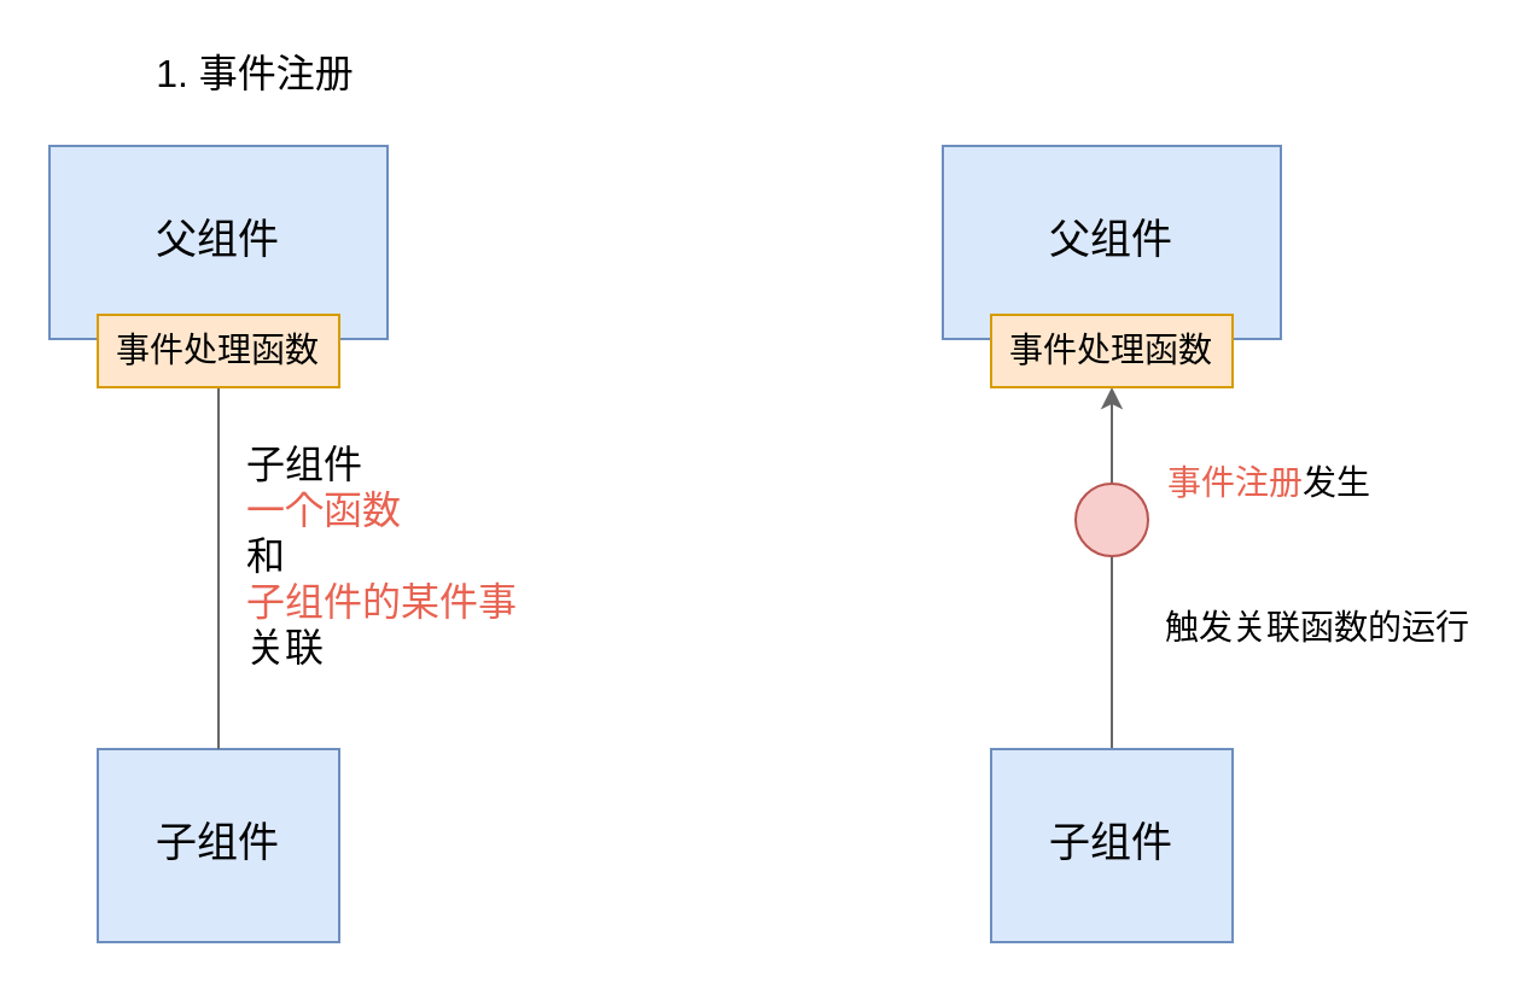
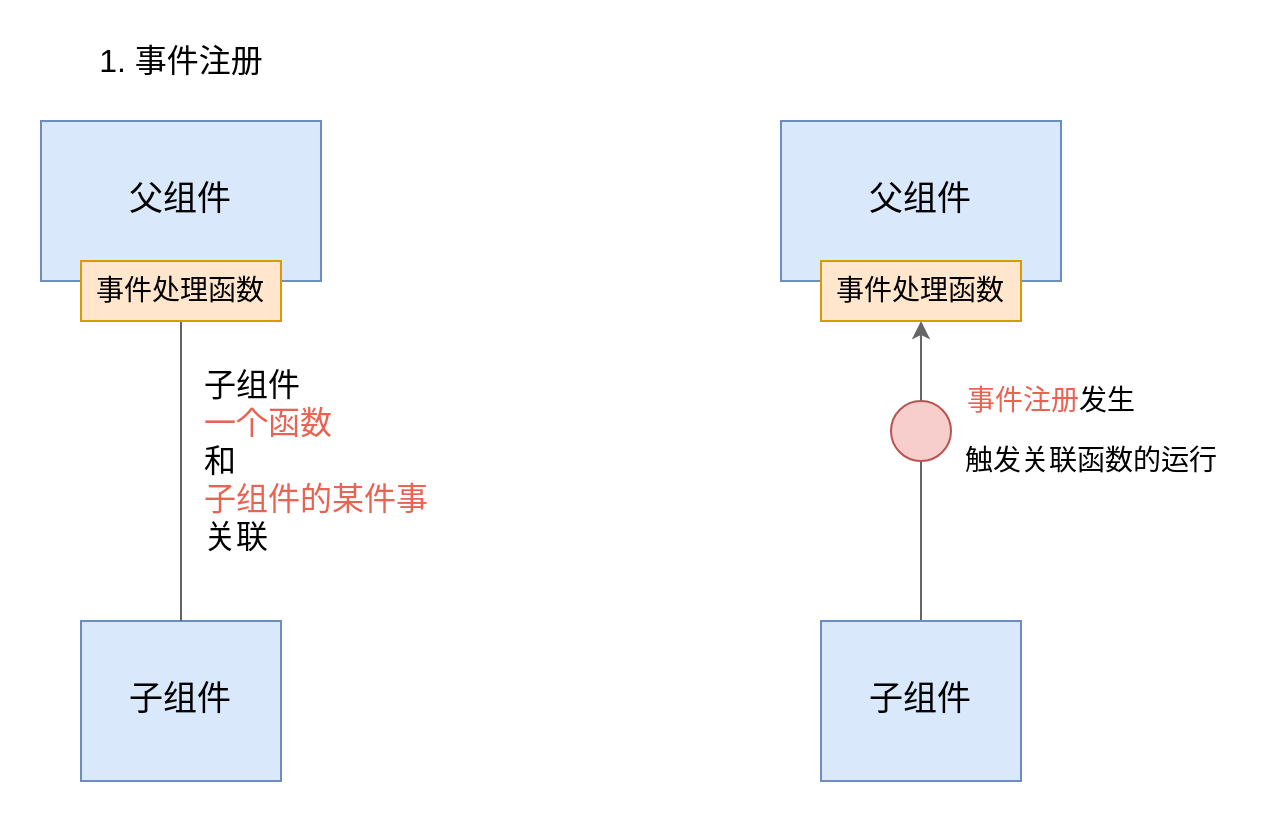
  <mxCell id="0" />
  <mxCell id="1" parent="0" />
  <mxCell id="2" value="父组件" style="rounded=0;whiteSpace=wrap;html=1;fillColor=#dae8fc;strokeColor=#6c8ebf;fontSize=17;" vertex="1" parent="1"><mxGeometry x="20" y="60" width="140" height="80" as="geometry" /></mxCell>
  <mxCell id="3" value="子组件" style="rounded=0;whiteSpace=wrap;html=1;fillColor=#dae8fc;strokeColor=#6c8ebf;fontSize=17;" vertex="1" parent="1"><mxGeometry x="40" y="310" width="100" height="80" as="geometry" /></mxCell>
  <mxCell id="4" style="html=1;entryX=0.5;entryY=0;entryDx=0;entryDy=0;fontSize=14;fontColor=#000000;startArrow=none;startFill=0;endArrow=none;endFill=0;strokeColor=#666666;" edge="1" parent="1" source="5" target="3"><mxGeometry relative="1" as="geometry" /></mxCell>
  <mxCell id="5" value="事件处理函数" style="rounded=0;whiteSpace=wrap;html=1;fontSize=14;fillColor=#ffe6cc;strokeColor=#d79b00;" vertex="1" parent="1"><mxGeometry x="40" y="130" width="100" height="30" as="geometry" /></mxCell>
- <mxCell id="6" value="1. 事件注册" style="text;html=1;align=center;verticalAlign=middle;resizable=0;points=[];autosize=1;strokeColor=none;fillColor=none;fontSize=16;" vertex="1" parent="1"><mxGeometry x="55" y="20" width="100" height="20" as="geometry" /></mxCell>
+ <mxCell id="6" value="1. 事件注册" style="text;html=1;align=center;verticalAlign=middle;resizable=0;points=[];autosize=1;strokeColor=none;fillColor=none;fontSize=16;" vertex="1" parent="1"><mxGeometry x="40" y="20" width="100" height="20" as="geometry" /></mxCell>
  <mxCell id="7" style="edgeStyle=none;html=1;fontSize=16;fontColor=#E86352;startArrow=none;startFill=0;endArrow=classic;endFill=1;strokeColor=#666666;" edge="1" parent="1" source="8" target="13"><mxGeometry relative="1" as="geometry" /></mxCell>
  <mxCell id="8" value="子组件" style="rounded=0;whiteSpace=wrap;html=1;fillColor=#dae8fc;strokeColor=#6c8ebf;fontSize=17;" vertex="1" parent="1"><mxGeometry x="410" y="310" width="100" height="80" as="geometry" /></mxCell>
  <mxCell id="9" value="事件注册&lt;font color=&quot;#000000&quot;&gt;发生&lt;br&gt;&lt;/font&gt;" style="text;html=1;align=center;verticalAlign=middle;resizable=0;points=[];autosize=1;strokeColor=none;fillColor=none;fontSize=14;fontColor=#E86352;" vertex="1" parent="1"><mxGeometry x="475" y="190" width="100" height="20" as="geometry" /></mxCell>
  <mxCell id="10" value="" style="ellipse;whiteSpace=wrap;html=1;aspect=fixed;fontSize=14;fillColor=#f8cecc;strokeColor=#b85450;" vertex="1" parent="1"><mxGeometry x="445" y="200" width="30" height="30" as="geometry" /></mxCell>
  <mxCell id="11" value="子组件&lt;br style=&quot;font-size: 16px&quot;&gt;&lt;font color=&quot;#e86352&quot;&gt;一个函数&lt;/font&gt;&lt;br style=&quot;font-size: 16px&quot;&gt;和&lt;br style=&quot;font-size: 16px&quot;&gt;&lt;font color=&quot;#e86352&quot;&gt;子组件的某件事&lt;/font&gt;&lt;br style=&quot;font-size: 16px&quot;&gt;关联" style="text;html=1;align=left;verticalAlign=middle;resizable=0;points=[];autosize=1;strokeColor=none;fillColor=none;fontSize=16;fontColor=#000000;" vertex="1" parent="1"><mxGeometry x="100" y="180" width="130" height="100" as="geometry" /></mxCell>
  <mxCell id="12" value="父组件" style="rounded=0;whiteSpace=wrap;html=1;fillColor=#dae8fc;strokeColor=#6c8ebf;fontSize=17;" vertex="1" parent="1"><mxGeometry x="390" y="60" width="140" height="80" as="geometry" /></mxCell>
  <mxCell id="13" value="事件处理函数" style="rounded=0;whiteSpace=wrap;html=1;fontSize=14;fillColor=#ffe6cc;strokeColor=#d79b00;" vertex="1" parent="1"><mxGeometry x="410" y="130" width="100" height="30" as="geometry" /></mxCell>
- <mxCell id="14" value="&lt;font color=&quot;#000000&quot;&gt;触发关联函数的运行&lt;br&gt;&lt;/font&gt;" style="text;html=1;align=center;verticalAlign=middle;resizable=0;points=[];autosize=1;strokeColor=none;fillColor=none;fontSize=14;fontColor=#E86352;" vertex="1" parent="1"><mxGeometry x="475" y="250" width="140" height="20" as="geometry" /></mxCell>
+ <mxCell id="14" value="&lt;font color=&quot;#000000&quot;&gt;触发关联函数的运行&lt;br&gt;&lt;/font&gt;" style="text;html=1;align=center;verticalAlign=middle;resizable=0;points=[];autosize=1;strokeColor=none;fillColor=none;fontSize=14;fontColor=#E86352;" vertex="1" parent="1"><mxGeometry x="475" y="220" width="140" height="20" as="geometry" /></mxCell>
